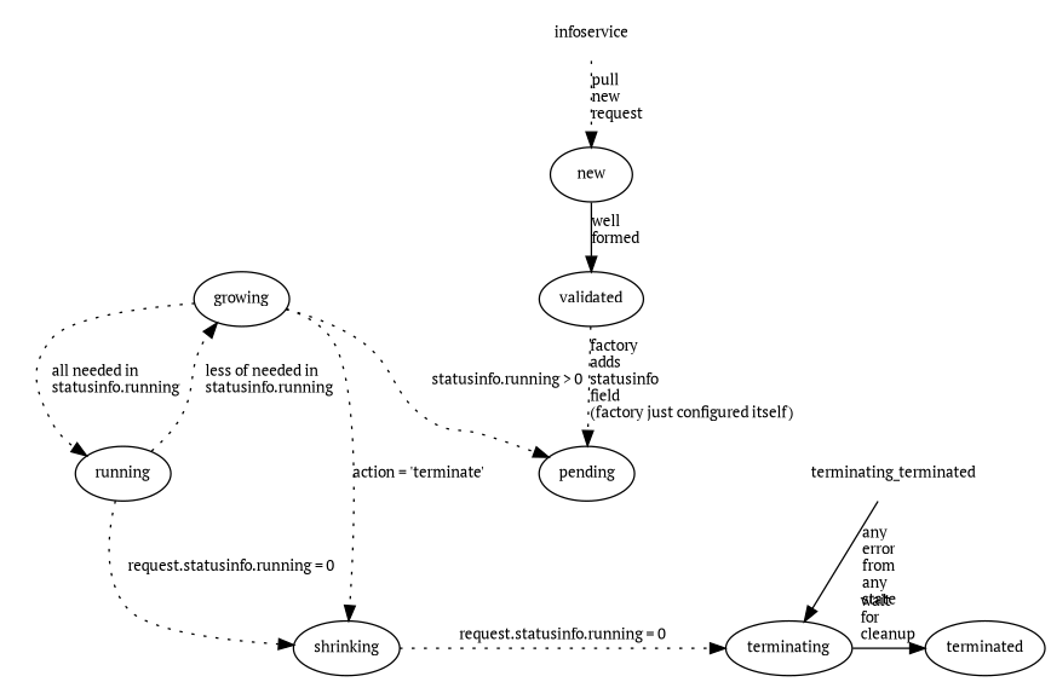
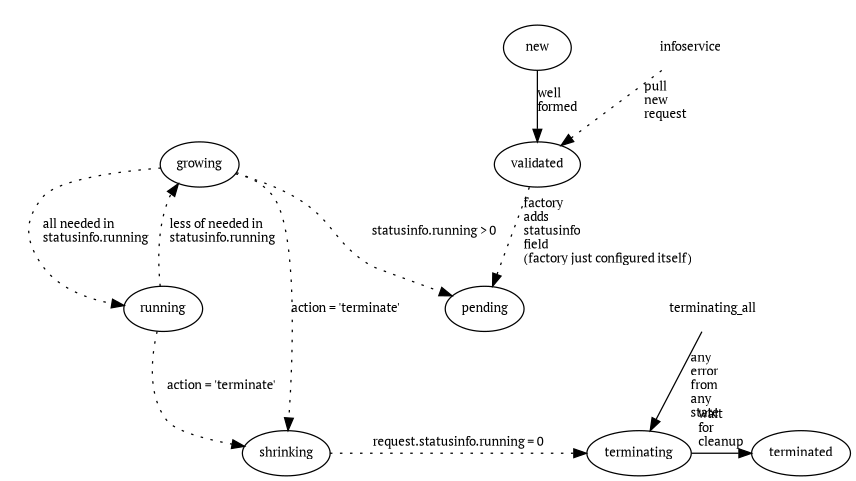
  digraph {
    compound=true
    fontname="PT Serif"
    nodesep=0.15
    ranksep=0.15
    node [fontname="PT Serif" fontsize=10]
    edge [fontname="PT Serif" fontsize=10 style=dotted]
    shrinking
    terminating
    terminated
    new
    validated
    pending
    growing
    running
-   terminating_all [shape=none label=terminating_terminated]
+   terminating_all [shape=none]
    infoservice [shape=none]
    subgraph sub_1 {
      rank=same
      shrinking
      terminating
      terminated
    }
    subgraph cluster_2 {
      style=invis
      new
      validated
      pending
    }
    subgraph cluster_3 {
      style=invis
      growing
      running
    }
    subgraph cluster_4 {
      style=invis
      terminating_all
    }
    shrinking -> terminating [label="request.statusinfo.running = 0"]
    terminating -> terminated [label="wait\lfor\lcleanup\l" style=""]
    new -> validated [label="well\lformed" style=""]
    validated -> pending [label="factory\ladds\lstatusinfo\lfield\l(factory just configured itself)"]
    growing -> shrinking [label="action = 'terminate'"]
    growing -> pending [label="statusinfo.running > 0"]
    growing -> running [label="all needed in\lstatusinfo.running\l"]
-   running -> shrinking [label="request.statusinfo.running = 0"]
+   running -> shrinking [label="action = 'terminate'"]
    running -> growing [label="less of needed in\lstatusinfo.running\l"]
    terminating_all -> terminating [label="any\lerror\lfrom\lany\lstate\l" style=""]
-   infoservice -> new [label="pull\lnew\lrequest\l"]
+   infoservice -> validated [label="pull\lnew\lrequest\l"]
  }
